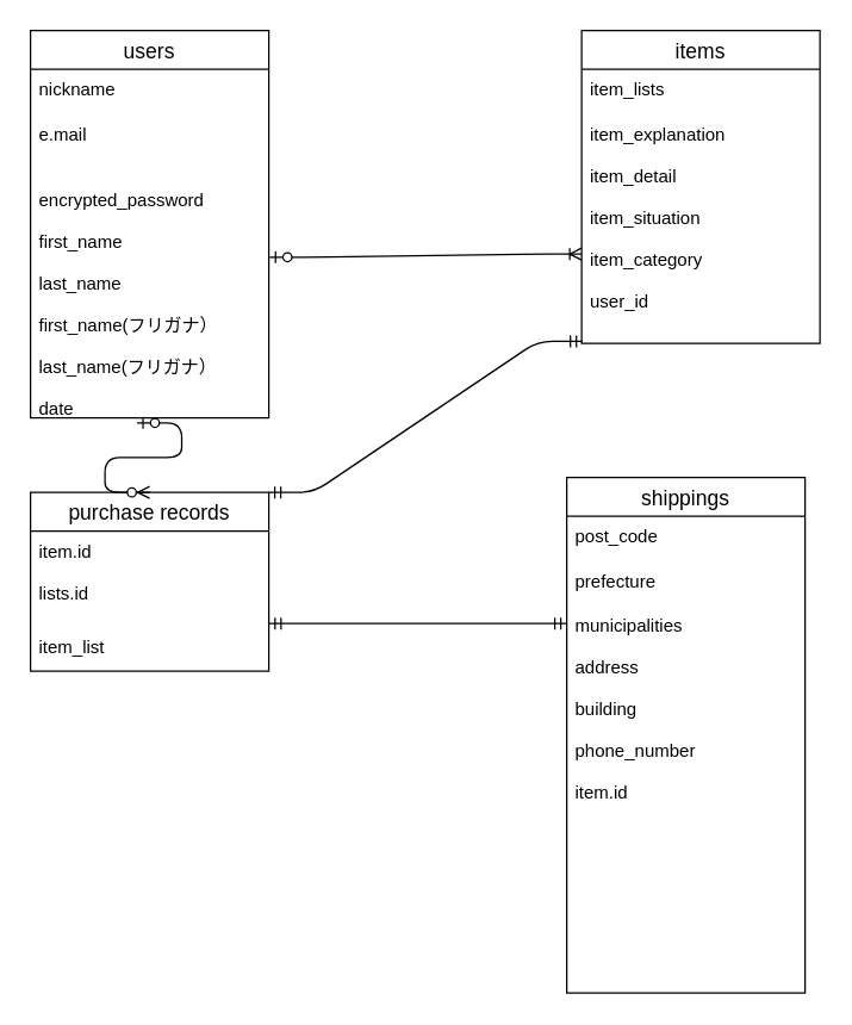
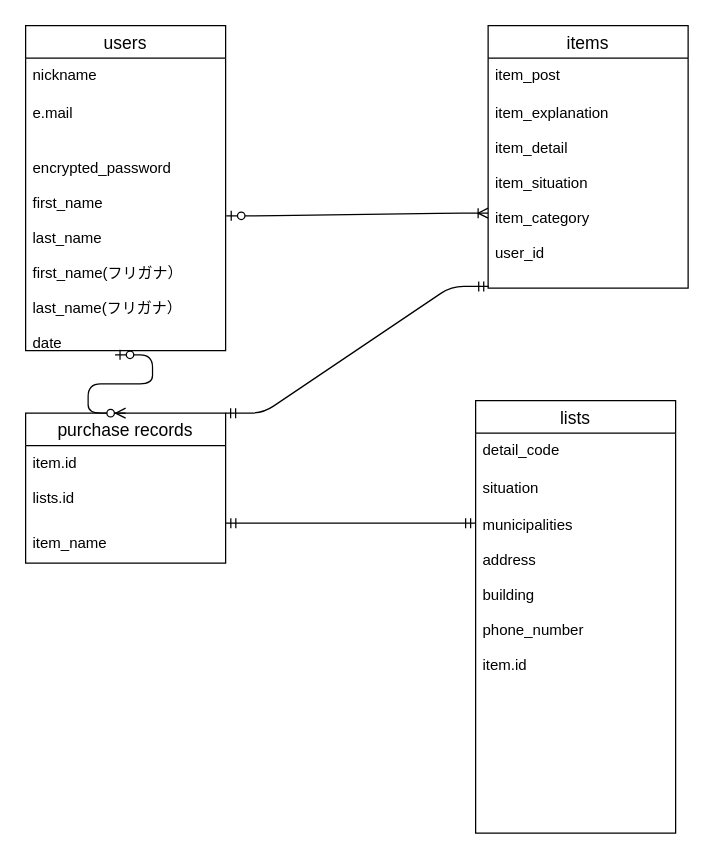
  <mxCell id="0" />
  <mxCell id="1" parent="0" />
  <mxCell id="2" value="users" style="swimlane;fontStyle=0;childLayout=stackLayout;horizontal=1;startSize=26;horizontalStack=0;resizeParent=1;resizeParentMax=0;resizeLast=0;collapsible=1;marginBottom=0;align=center;fontSize=14;" parent="1" vertex="1"><mxGeometry x="20" y="20" width="160" height="260" as="geometry"><mxRectangle x="130" y="140" width="70" height="26" as="alternateBounds" /></mxGeometry></mxCell>
  <mxCell id="3" value="nickname&#10;&#10;&#10;&#10;&#10;&#10;encru" style="text;strokeColor=none;fillColor=none;spacingLeft=4;spacingRight=4;overflow=hidden;rotatable=0;points=[[0,0.5],[1,0.5]];portConstraint=eastwest;fontSize=12;" parent="2" vertex="1"><mxGeometry y="26" width="160" height="30" as="geometry" /></mxCell>
  <mxCell id="4" value="e.mail" style="text;strokeColor=none;fillColor=none;spacingLeft=4;spacingRight=4;overflow=hidden;rotatable=0;points=[[0,0.5],[1,0.5]];portConstraint=eastwest;fontSize=12;" parent="2" vertex="1"><mxGeometry y="56" width="160" height="30" as="geometry" /></mxCell>
  <mxCell id="5" value="&#10;encrypted_password&#10;&#10;first_name&#10;&#10;last_name&#10;&#10;first_name(フリガナ）&#10; &#10;last_name(フリガナ）&#10;&#10;date " style="text;strokeColor=none;fillColor=none;spacingLeft=4;spacingRight=4;overflow=hidden;rotatable=0;points=[[0,0.5],[1,0.5]];portConstraint=eastwest;fontSize=12;" parent="2" vertex="1"><mxGeometry y="86" width="160" height="174" as="geometry" /></mxCell>
  <mxCell id="6" value="items" style="swimlane;fontStyle=0;childLayout=stackLayout;horizontal=1;startSize=26;horizontalStack=0;resizeParent=1;resizeParentMax=0;resizeLast=0;collapsible=1;marginBottom=0;align=center;fontSize=14;" parent="1" vertex="1"><mxGeometry x="390" y="20" width="160" height="210" as="geometry" /></mxCell>
- <mxCell id="7" value="item_lists" style="text;strokeColor=none;fillColor=none;spacingLeft=4;spacingRight=4;overflow=hidden;rotatable=0;points=[[0,0.5],[1,0.5]];portConstraint=eastwest;fontSize=12;" parent="6" vertex="1"><mxGeometry y="26" width="160" height="30" as="geometry" /></mxCell>
+ <mxCell id="7" value="item_post" style="text;strokeColor=none;fillColor=none;spacingLeft=4;spacingRight=4;overflow=hidden;rotatable=0;points=[[0,0.5],[1,0.5]];portConstraint=eastwest;fontSize=12;" parent="6" vertex="1"><mxGeometry y="26" width="160" height="30" as="geometry" /></mxCell>
  <mxCell id="8" value="item_explanation&#10;&#10;item_detail&#10;&#10;item_situation&#10;&#10;item_category&#10;&#10;user_id" style="text;strokeColor=none;fillColor=none;spacingLeft=4;spacingRight=4;overflow=hidden;rotatable=0;points=[[0,0.5],[1,0.5]];portConstraint=eastwest;fontSize=12;" parent="6" vertex="1"><mxGeometry y="56" width="160" height="154" as="geometry" /></mxCell>
  <mxCell id="9" value="purchase records" style="swimlane;fontStyle=0;childLayout=stackLayout;horizontal=1;startSize=26;horizontalStack=0;resizeParent=1;resizeParentMax=0;resizeLast=0;collapsible=1;marginBottom=0;align=center;fontSize=14;" parent="1" vertex="1"><mxGeometry x="20" y="330" width="160" height="120" as="geometry" /></mxCell>
  <mxCell id="10" value="item.id&#10;&#10;lists.id" style="text;strokeColor=none;fillColor=none;spacingLeft=4;spacingRight=4;overflow=hidden;rotatable=0;points=[[0,0.5],[1,0.5]];portConstraint=eastwest;fontSize=12;" parent="9" vertex="1"><mxGeometry y="26" width="160" height="64" as="geometry" /></mxCell>
- <mxCell id="11" value="item_list" style="text;strokeColor=none;fillColor=none;spacingLeft=4;spacingRight=4;overflow=hidden;rotatable=0;points=[[0,0.5],[1,0.5]];portConstraint=eastwest;fontSize=12;" parent="9" vertex="1"><mxGeometry y="90" width="160" height="30" as="geometry" /></mxCell>
- <mxCell id="12" value="shippings" style="swimlane;fontStyle=0;childLayout=stackLayout;horizontal=1;startSize=26;horizontalStack=0;resizeParent=1;resizeParentMax=0;resizeLast=0;collapsible=1;marginBottom=0;align=center;fontSize=14;" parent="1" vertex="1"><mxGeometry x="380" y="320" width="160" height="346" as="geometry" /></mxCell>
- <mxCell id="13" value="post_code&#10;" style="text;strokeColor=none;fillColor=none;spacingLeft=4;spacingRight=4;overflow=hidden;rotatable=0;points=[[0,0.5],[1,0.5]];portConstraint=eastwest;fontSize=12;" parent="12" vertex="1"><mxGeometry y="26" width="160" height="30" as="geometry" /></mxCell>
- <mxCell id="14" value="prefecture" style="text;strokeColor=none;fillColor=none;spacingLeft=4;spacingRight=4;overflow=hidden;rotatable=0;points=[[0,0.5],[1,0.5]];portConstraint=eastwest;fontSize=12;" parent="12" vertex="1"><mxGeometry y="56" width="160" height="30" as="geometry" /></mxCell>
+ <mxCell id="11" value="item_name" style="text;strokeColor=none;fillColor=none;spacingLeft=4;spacingRight=4;overflow=hidden;rotatable=0;points=[[0,0.5],[1,0.5]];portConstraint=eastwest;fontSize=12;" parent="9" vertex="1"><mxGeometry y="90" width="160" height="30" as="geometry" /></mxCell>
+ <mxCell id="12" value="lists" style="swimlane;fontStyle=0;childLayout=stackLayout;horizontal=1;startSize=26;horizontalStack=0;resizeParent=1;resizeParentMax=0;resizeLast=0;collapsible=1;marginBottom=0;align=center;fontSize=14;" parent="1" vertex="1"><mxGeometry x="380" y="320" width="160" height="346" as="geometry" /></mxCell>
+ <mxCell id="13" value="detail_code&#10;" style="text;strokeColor=none;fillColor=none;spacingLeft=4;spacingRight=4;overflow=hidden;rotatable=0;points=[[0,0.5],[1,0.5]];portConstraint=eastwest;fontSize=12;" parent="12" vertex="1"><mxGeometry y="26" width="160" height="30" as="geometry" /></mxCell>
+ <mxCell id="14" value="situation" style="text;strokeColor=none;fillColor=none;spacingLeft=4;spacingRight=4;overflow=hidden;rotatable=0;points=[[0,0.5],[1,0.5]];portConstraint=eastwest;fontSize=12;" parent="12" vertex="1"><mxGeometry y="56" width="160" height="30" as="geometry" /></mxCell>
  <mxCell id="15" value="municipalities&#10;&#10;address&#10;&#10;building&#10;&#10;phone_number&#10;&#10;item.id&#10;&#10;&#10;" style="text;strokeColor=none;fillColor=none;spacingLeft=4;spacingRight=4;overflow=hidden;rotatable=0;points=[[0,0.5],[1,0.5]];portConstraint=eastwest;fontSize=12;" parent="12" vertex="1"><mxGeometry y="86" width="160" height="260" as="geometry" /></mxCell>
  <mxCell id="16" value="" style="edgeStyle=entityRelationEdgeStyle;fontSize=12;html=1;endArrow=ERmandOne;startArrow=ERmandOne;exitX=1.001;exitY=-0.064;exitDx=0;exitDy=0;exitPerimeter=0;" parent="1" source="11" edge="1"><mxGeometry width="100" height="100" relative="1" as="geometry"><mxPoint x="250" y="700" as="sourcePoint" /><mxPoint x="380" y="418" as="targetPoint" /></mxGeometry></mxCell>
  <mxCell id="17" value="" style="edgeStyle=entityRelationEdgeStyle;fontSize=12;html=1;endArrow=ERoneToMany;startArrow=ERzeroToOne;exitX=1.003;exitY=0.38;exitDx=0;exitDy=0;exitPerimeter=0;" parent="1" source="5" edge="1"><mxGeometry width="100" height="100" relative="1" as="geometry"><mxPoint x="230" y="160" as="sourcePoint" /><mxPoint x="390" y="170" as="targetPoint" /></mxGeometry></mxCell>
  <mxCell id="18" value="" style="edgeStyle=entityRelationEdgeStyle;fontSize=12;html=1;endArrow=ERzeroToMany;startArrow=ERzeroToOne;exitX=0.447;exitY=1.019;exitDx=0;exitDy=0;exitPerimeter=0;entryX=0.5;entryY=0;entryDx=0;entryDy=0;" parent="1" source="5" target="9" edge="1"><mxGeometry width="100" height="100" relative="1" as="geometry"><mxPoint x="220" y="410" as="sourcePoint" /><mxPoint x="320" y="310" as="targetPoint" /></mxGeometry></mxCell>
  <mxCell id="19" value="" style="edgeStyle=entityRelationEdgeStyle;fontSize=12;html=1;endArrow=ERmandOne;startArrow=ERmandOne;exitX=1;exitY=0;exitDx=0;exitDy=0;entryX=0.003;entryY=0.991;entryDx=0;entryDy=0;entryPerimeter=0;" parent="1" source="9" target="8" edge="1"><mxGeometry width="100" height="100" relative="1" as="geometry"><mxPoint x="220" y="410" as="sourcePoint" /><mxPoint x="320" y="310" as="targetPoint" /></mxGeometry></mxCell>
